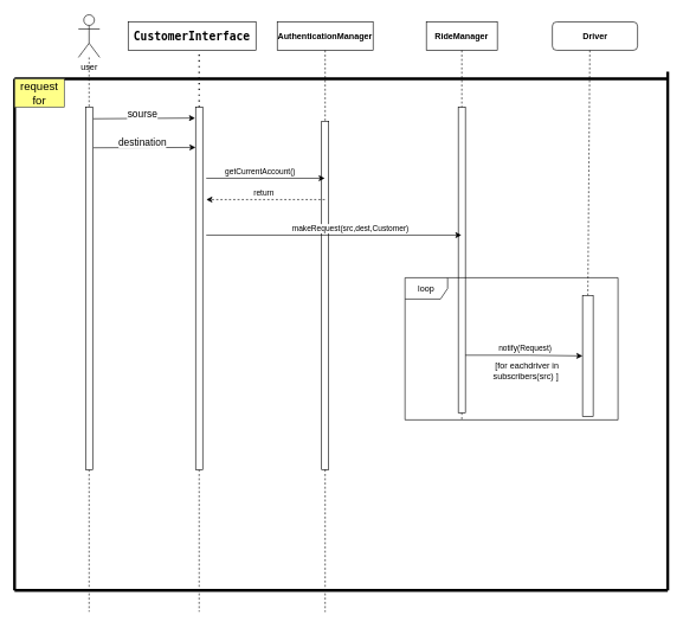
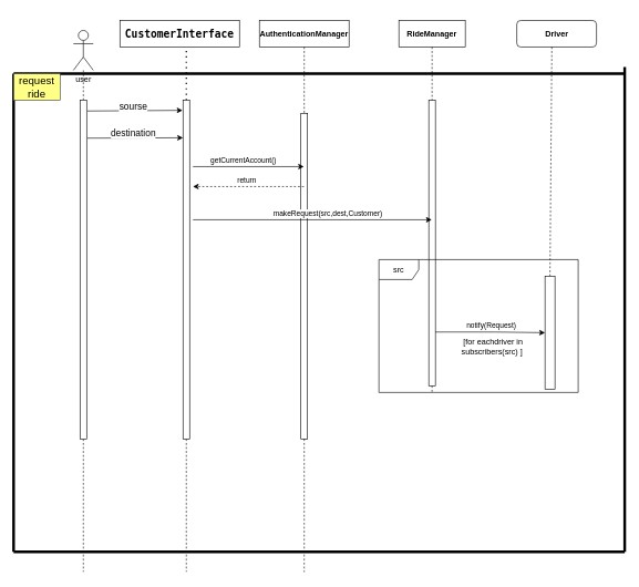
  <mxCell id="0" />
  <mxCell id="1" parent="0" />
  <mxCell id="2" value="AuthenticationManager" style="shape=umlLifeline;perimeter=lifelinePerimeter;container=1;collapsible=0;recursiveResize=0;rounded=0;shadow=0;strokeWidth=1;fontStyle=1" parent="1" vertex="1"><mxGeometry x="390" y="30" width="135" height="630" as="geometry" /></mxCell>
  <mxCell id="3" value="" style="points=[];perimeter=orthogonalPerimeter;rounded=0;shadow=0;strokeWidth=1;" parent="2" vertex="1"><mxGeometry x="62.5" y="140" width="10" height="490" as="geometry" /></mxCell>
  <mxCell id="4" value="RideManager" style="shape=umlLifeline;perimeter=lifelinePerimeter;container=1;collapsible=0;recursiveResize=0;rounded=0;shadow=0;strokeWidth=1;fontStyle=1" parent="1" vertex="1"><mxGeometry x="600" y="30" width="100" height="560" as="geometry" /></mxCell>
  <mxCell id="5" value="" style="points=[];perimeter=orthogonalPerimeter;rounded=0;shadow=0;strokeWidth=1;" parent="4" vertex="1"><mxGeometry x="45" y="120" width="10" height="430" as="geometry" /></mxCell>
  <mxCell id="6" value="" style="edgeStyle=orthogonalEdgeStyle;rounded=0;orthogonalLoop=1;jettySize=auto;html=1;endArrow=none;endFill=0;dashed=1;" parent="1" source="7" target="9" edge="1"><mxGeometry relative="1" as="geometry" /></mxCell>
- <mxCell id="7" value="user" style="shape=umlActor;verticalLabelPosition=bottom;verticalAlign=top;html=1;outlineConnect=0;fillColor=none;" parent="1" vertex="1"><mxGeometry x="110" y="20" width="30" height="60" as="geometry" /></mxCell>
+ <mxCell id="7" value="user" style="shape=umlActor;verticalLabelPosition=bottom;verticalAlign=top;html=1;outlineConnect=0;fillColor=none;" parent="1" vertex="1"><mxGeometry x="110" y="45" width="30" height="60" as="geometry" /></mxCell>
  <mxCell id="8" style="edgeStyle=orthogonalEdgeStyle;rounded=0;orthogonalLoop=1;jettySize=auto;html=1;strokeWidth=1;dashed=1;endArrow=none;endFill=0;" parent="1" source="9" edge="1"><mxGeometry relative="1" as="geometry"><mxPoint x="125" y="860" as="targetPoint" /></mxGeometry></mxCell>
  <mxCell id="9" value="" style="rounded=0;whiteSpace=wrap;html=1;" parent="1" vertex="1"><mxGeometry x="120" y="150" width="10" height="510" as="geometry" /></mxCell>
  <mxCell id="10" value="" style="endArrow=none;html=1;rounded=0;fontSize=16;strokeWidth=4;" parent="1" edge="1"><mxGeometry width="50" height="50" relative="1" as="geometry"><mxPoint x="940" y="110" as="sourcePoint" /><mxPoint x="20" y="110" as="targetPoint" /></mxGeometry></mxCell>
  <mxCell id="11" value="" style="endArrow=none;html=1;rounded=0;fontSize=16;strokeWidth=4;" parent="1" edge="1"><mxGeometry width="50" height="50" relative="1" as="geometry"><mxPoint x="940" y="830" as="sourcePoint" /><mxPoint x="940" y="100" as="targetPoint" /></mxGeometry></mxCell>
  <mxCell id="12" value="" style="endArrow=none;html=1;rounded=0;fontSize=16;strokeWidth=4;" parent="1" edge="1"><mxGeometry width="50" height="50" relative="1" as="geometry"><mxPoint x="20" y="830" as="sourcePoint" /><mxPoint x="20" y="110" as="targetPoint" /></mxGeometry></mxCell>
  <mxCell id="13" value="" style="endArrow=none;html=1;rounded=0;fontSize=16;strokeWidth=4;" parent="1" edge="1"><mxGeometry width="50" height="50" relative="1" as="geometry"><mxPoint x="20" y="830" as="sourcePoint" /><mxPoint x="940" y="830" as="targetPoint" /></mxGeometry></mxCell>
- <mxCell id="14" value="request for" style="whiteSpace=wrap;html=1;fontSize=16;fillColor=#ffff88;strokeColor=#36393d;" parent="1" vertex="1"><mxGeometry x="20" y="110" width="70" height="40" as="geometry" /></mxCell>
+ <mxCell id="14" value="request ride" style="whiteSpace=wrap;html=1;fontSize=16;fillColor=#ffff88;strokeColor=#36393d;" parent="1" vertex="1"><mxGeometry x="20" y="110" width="70" height="40" as="geometry" /></mxCell>
  <mxCell id="15" value="" style="endArrow=none;dashed=1;html=1;dashPattern=1 3;strokeWidth=2;rounded=0;fontSize=16;entryX=0.5;entryY=1;entryDx=0;entryDy=0;" parent="1" edge="1"><mxGeometry width="50" height="50" relative="1" as="geometry"><mxPoint x="280" y="150" as="sourcePoint" /><mxPoint x="280" y="70" as="targetPoint" /></mxGeometry></mxCell>
  <mxCell id="16" style="edgeStyle=orthogonalEdgeStyle;rounded=0;orthogonalLoop=1;jettySize=auto;html=1;dashed=1;endArrow=none;endFill=0;strokeWidth=1;" parent="1" source="17" edge="1"><mxGeometry relative="1" as="geometry"><mxPoint x="280" y="860" as="targetPoint" /></mxGeometry></mxCell>
  <mxCell id="17" value="" style="rounded=0;whiteSpace=wrap;html=1;fontSize=16;" parent="1" vertex="1"><mxGeometry x="275" y="150" width="10" height="510" as="geometry" /></mxCell>
  <mxCell id="18" value="" style="endArrow=classic;html=1;rounded=0;fontSize=16;strokeWidth=1;exitX=1.1;exitY=0.032;exitDx=0;exitDy=0;exitPerimeter=0;entryX=-0.067;entryY=0.03;entryDx=0;entryDy=0;entryPerimeter=0;" parent="1" source="9" target="17" edge="1"><mxGeometry width="50" height="50" relative="1" as="geometry"><mxPoint x="130" y="210" as="sourcePoint" /><mxPoint x="180" y="160" as="targetPoint" /></mxGeometry></mxCell>
  <mxCell id="19" value="sourse" style="edgeLabel;html=1;align=center;verticalAlign=middle;resizable=0;points=[];fontSize=14;" parent="18" vertex="1" connectable="0"><mxGeometry x="-0.307" relative="1" as="geometry"><mxPoint x="19" y="-6" as="offset" /></mxGeometry></mxCell>
  <mxCell id="20" value="" style="endArrow=classic;html=1;rounded=0;fontSize=14;strokeWidth=1;exitX=1.1;exitY=0.112;exitDx=0;exitDy=0;exitPerimeter=0;entryX=0;entryY=0.111;entryDx=0;entryDy=0;entryPerimeter=0;" parent="1" source="9" target="17" edge="1"><mxGeometry width="50" height="50" relative="1" as="geometry"><mxPoint x="130" y="240" as="sourcePoint" /><mxPoint x="180" y="190" as="targetPoint" /></mxGeometry></mxCell>
  <mxCell id="21" value="destination" style="edgeLabel;html=1;align=center;verticalAlign=middle;resizable=0;points=[];fontSize=14;" parent="20" vertex="1" connectable="0"><mxGeometry x="-0.171" y="4" relative="1" as="geometry"><mxPoint x="9" y="-4" as="offset" /></mxGeometry></mxCell>
  <mxCell id="22" value="" style="endArrow=classic;html=1;rounded=0;" parent="1" target="2" edge="1"><mxGeometry width="50" height="50" relative="1" as="geometry"><mxPoint x="290" y="250" as="sourcePoint" /><mxPoint x="340" y="230" as="targetPoint" /></mxGeometry></mxCell>
  <mxCell id="23" value="getCurrentAccount()" style="edgeLabel;html=1;align=center;verticalAlign=middle;resizable=0;points=[];" parent="22" vertex="1" connectable="0"><mxGeometry x="-0.096" y="-3" relative="1" as="geometry"><mxPoint y="-13" as="offset" /></mxGeometry></mxCell>
  <mxCell id="24" value="" style="endArrow=classic;html=1;rounded=0;dashed=1;" parent="1" source="2" edge="1"><mxGeometry width="50" height="50" relative="1" as="geometry"><mxPoint x="340" y="330" as="sourcePoint" /><mxPoint x="290" y="280" as="targetPoint" /></mxGeometry></mxCell>
  <mxCell id="25" value="return" style="edgeLabel;html=1;align=center;verticalAlign=middle;resizable=0;points=[];" parent="24" vertex="1" connectable="0"><mxGeometry x="-0.277" relative="1" as="geometry"><mxPoint x="-27" y="-10" as="offset" /></mxGeometry></mxCell>
  <mxCell id="26" value="" style="endArrow=classic;html=1;rounded=0;" parent="1" target="4" edge="1"><mxGeometry width="50" height="50" relative="1" as="geometry"><mxPoint x="290" y="330" as="sourcePoint" /><mxPoint x="340" y="310" as="targetPoint" /></mxGeometry></mxCell>
  <mxCell id="27" value="makeRequest(src,dest,Customer)" style="edgeLabel;html=1;align=center;verticalAlign=middle;resizable=0;points=[];" parent="26" vertex="1" connectable="0"><mxGeometry x="0.122" y="-3" relative="1" as="geometry"><mxPoint y="-13" as="offset" /></mxGeometry></mxCell>
  <mxCell id="28" value="&lt;b&gt;Driver&lt;/b&gt;" style="whiteSpace=wrap;html=1;rounded=1;" parent="1" vertex="1"><mxGeometry x="777.5" y="30" width="120" height="40" as="geometry" /></mxCell>
  <mxCell id="29" value="" style="endArrow=none;dashed=1;html=1;strokeWidth=1;rounded=0;entryX=0.44;entryY=1;entryDx=0;entryDy=0;entryPerimeter=0;exitX=0.5;exitY=0;exitDx=0;exitDy=0;" parent="1" source="30" target="28" edge="1"><mxGeometry width="50" height="50" relative="1" as="geometry"><mxPoint x="813" y="140" as="sourcePoint" /><mxPoint x="840" y="70" as="targetPoint" /></mxGeometry></mxCell>
  <mxCell id="30" value="" style="rounded=0;whiteSpace=wrap;html=1;" parent="1" vertex="1"><mxGeometry x="820" y="415" width="15" height="170" as="geometry" /></mxCell>
  <mxCell id="31" value="" style="endArrow=classic;html=1;rounded=0;strokeWidth=1;entryX=0;entryY=0.5;entryDx=0;entryDy=0;" parent="1" target="30" edge="1"><mxGeometry width="50" height="50" relative="1" as="geometry"><mxPoint x="655" y="499" as="sourcePoint" /><mxPoint x="805" y="499" as="targetPoint" /><Array as="points"><mxPoint x="745" y="499" /></Array></mxGeometry></mxCell>
  <mxCell id="32" value="notify(Request)" style="edgeLabel;html=1;align=center;verticalAlign=middle;resizable=0;points=[];" parent="31" vertex="1" connectable="0"><mxGeometry x="-0.117" y="4" relative="1" as="geometry"><mxPoint x="10" y="-7" as="offset" /></mxGeometry></mxCell>
- <mxCell id="33" value="loop" style="shape=umlFrame;whiteSpace=wrap;html=1;" parent="1" vertex="1"><mxGeometry x="570" y="390" width="300" height="200" as="geometry" /></mxCell>
+ <mxCell id="33" value="src" style="shape=umlFrame;whiteSpace=wrap;html=1;" parent="1" vertex="1"><mxGeometry x="570" y="390" width="300" height="200" as="geometry" /></mxCell>
  <mxCell id="34" value="&amp;nbsp;[for eachdriver in&lt;br&gt;subscribers(src) ]" style="text;html=1;align=center;verticalAlign=middle;resizable=0;points=[];autosize=1;strokeColor=none;fillColor=none;" parent="1" vertex="1"><mxGeometry x="685" y="506" width="110" height="30" as="geometry" /></mxCell>
  <mxCell id="35" style="edgeStyle=orthogonalEdgeStyle;rounded=0;orthogonalLoop=1;jettySize=auto;html=1;dashed=1;endArrow=none;endFill=0;strokeWidth=1;" parent="1" source="3" edge="1"><mxGeometry relative="1" as="geometry"><mxPoint x="457.5" y="860.381" as="targetPoint" /></mxGeometry></mxCell>
  <mxCell id="36" value="&lt;pre style=&quot;font-family: &amp;#34;jetbrains mono&amp;#34; , monospace ; font-size: 12pt&quot;&gt;&lt;b&gt;CustomerInterface&lt;/b&gt;&lt;/pre&gt;" style="rounded=0;whiteSpace=wrap;html=1;fontSize=16;fillColor=none;" parent="1" vertex="1"><mxGeometry x="180" y="30" width="180" height="40" as="geometry" /></mxCell>
